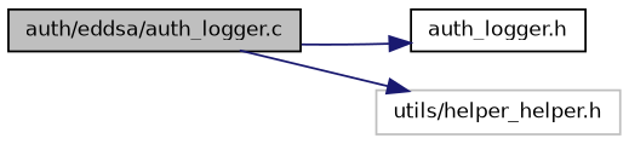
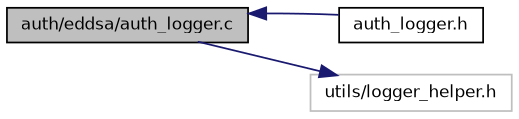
  digraph {
    rankdir=LR
    node [color=black fillcolor=white fontname=Helvetica fontsize=10 shape=record style=filled]
    edge [color=midnightblue fontname=Helvetica fontsize=10 labelfontname=Helvetica labelfontsize=10 style=solid]
    n1 [fillcolor=grey75 fontcolor=black height=0.2 label="auth/eddsa/auth_logger.c" width=0.4]
    n2 [height=0.2 label="auth_logger.h" width=0.4]
-   n3 [color=grey75 height=0.2 label="utils/helper_helper.h" width=0.4]
-   n1 -> n2
+   n3 [color=grey75 height=0.2 label="utils/logger_helper.h" width=0.4]
+   n2 -> n1
    n1 -> n3
  }
